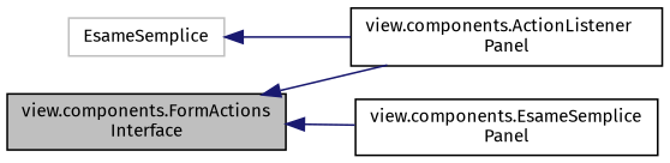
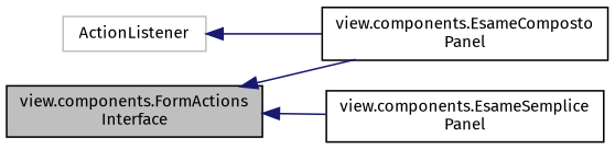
  digraph {
    fontname="Fira Sans"
    rankdir=LR
    node [color=black fillcolor=white fontname="Fira Sans" fontsize=10 shape=record style=filled]
    edge [color=midnightblue dir=back fontname="Fira Sans" fontsize=10 labelfontname=Helvetica labelfontsize=10 style=solid]
    n1 [fillcolor=grey75 fontcolor=black height=0.2 label="view.components.FormActions\lInterface" width=0.4]
-   n2 [height=0.2 label="view.components.ActionListener\lPanel" width=0.4]
+   n2 [height=0.2 label="view.components.EsameComposto\lPanel" width=0.4]
    n3 [height=0.2 label="view.components.EsameSemplice\lPanel" width=0.4]
-   n4 [color=grey75 height=0.2 label=EsameSemplice width=0.4]
+   n4 [color=grey75 height=0.2 label=ActionListener width=0.4]
    n1 -> n2
    n1 -> n3
    n4 -> n2
  }
